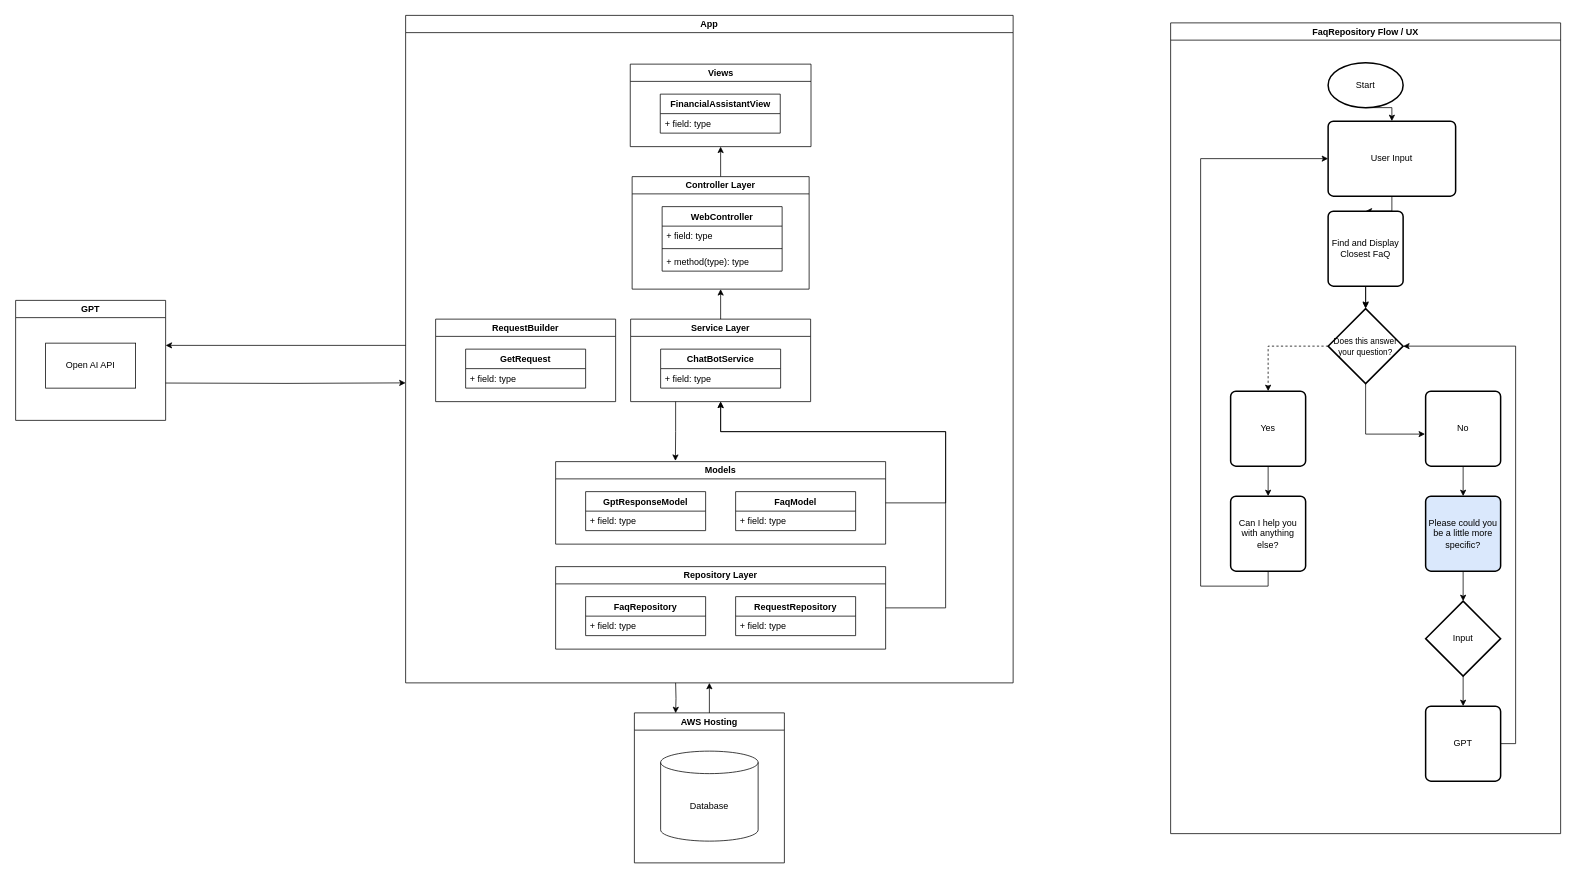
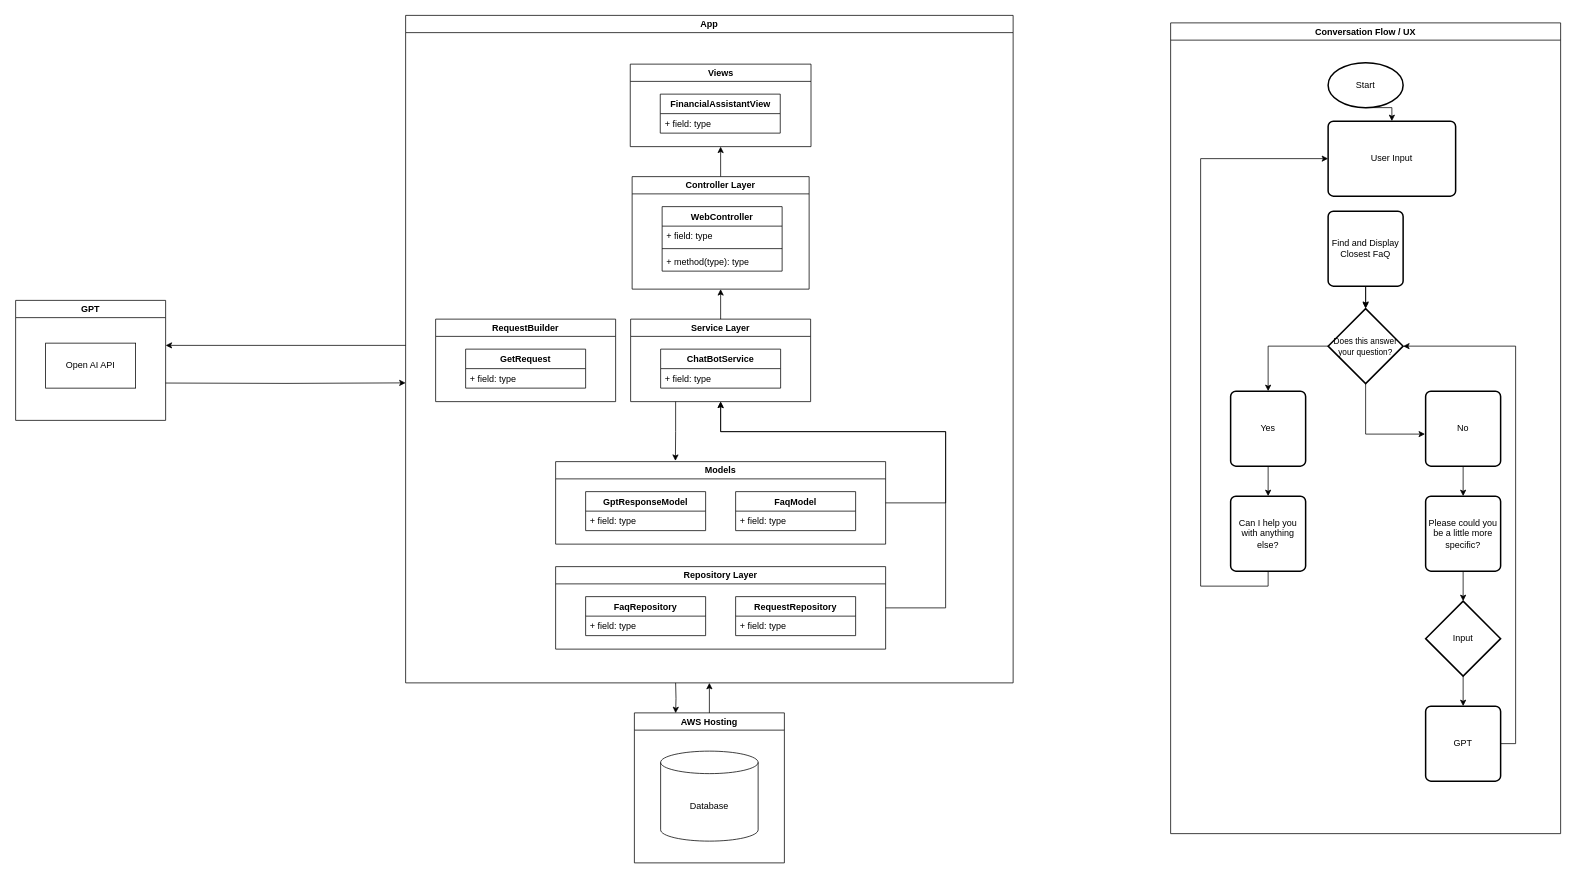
  <mxCell id="0" />
  <mxCell id="1" parent="0" />
  <mxCell id="2" style="edgeStyle=orthogonalEdgeStyle;rounded=0;orthogonalLoop=1;jettySize=auto;html=1;entryX=1;entryY=0.75;entryDx=0;entryDy=0;" edge="1" parent="1"><mxGeometry relative="1" as="geometry"><mxPoint y="460" as="sourcePoint" x="540" /><mxPoint x="220" y="460" as="targetPoint" /></mxGeometry></mxCell>
  <mxCell id="3" style="edgeStyle=orthogonalEdgeStyle;rounded=0;orthogonalLoop=1;jettySize=auto;html=1;entryX=0.275;entryY=0.002;entryDx=0;entryDy=0;entryPerimeter=0;" edge="1" parent="1" target="61"><mxGeometry relative="1" as="geometry"><mxPoint x="900" y="910" as="sourcePoint" /></mxGeometry></mxCell>
  <mxCell id="4" value="App" style="swimlane;whiteSpace=wrap;html=1;" vertex="1" parent="1"><mxGeometry y="20" width="810" height="890" as="geometry" x="540" /></mxCell>
  <mxCell id="5" value="RequestBuilder" style="swimlane;whiteSpace=wrap;html=1;" vertex="1" parent="4"><mxGeometry x="40" y="405" width="240" height="110" as="geometry" /></mxCell>
  <mxCell id="6" value="GetRequest" style="swimlane;fontStyle=1;align=center;verticalAlign=top;childLayout=stackLayout;horizontal=1;startSize=26;horizontalStack=0;resizeParent=1;resizeParentMax=0;resizeLast=0;collapsible=1;marginBottom=0;whiteSpace=wrap;html=1;" vertex="1" parent="5"><mxGeometry x="40" y="40" width="160" height="52" as="geometry" /></mxCell>
  <mxCell id="7" value="+ field: type" style="text;strokeColor=none;fillColor=none;align=left;verticalAlign=top;spacingLeft=4;spacingRight=4;overflow=hidden;rotatable=0;points=[[0,0.5],[1,0.5]];portConstraint=eastwest;whiteSpace=wrap;html=1;" vertex="1" parent="6"><mxGeometry y="26" width="160" height="26" as="geometry" /></mxCell>
  <mxCell id="8" style="edgeStyle=orthogonalEdgeStyle;rounded=0;orthogonalLoop=1;jettySize=auto;html=1;exitX=1;exitY=0.5;exitDx=0;exitDy=0;entryX=0.5;entryY=1;entryDx=0;entryDy=0;" edge="1" parent="4" source="9" target="14"><mxGeometry relative="1" as="geometry"><mxPoint x="720" y="650.529" as="targetPoint" /><Array as="points"><mxPoint x="720" y="650" /><mxPoint x="720" y="555" /><mxPoint x="420" y="555" /></Array></mxGeometry></mxCell>
  <mxCell id="9" value="Models" style="swimlane;whiteSpace=wrap;html=1;" vertex="1" parent="4"><mxGeometry x="200" y="595" width="440" height="110" as="geometry" /></mxCell>
  <mxCell id="10" value="GptResponseModel&lt;div&gt;&lt;br&gt;&lt;/div&gt;" style="swimlane;fontStyle=1;align=center;verticalAlign=top;childLayout=stackLayout;horizontal=1;startSize=26;horizontalStack=0;resizeParent=1;resizeParentMax=0;resizeLast=0;collapsible=1;marginBottom=0;whiteSpace=wrap;html=1;" vertex="1" parent="9"><mxGeometry x="40" y="40" width="160" height="52" as="geometry" /></mxCell>
  <mxCell id="11" value="+ field: type" style="text;strokeColor=none;fillColor=none;align=left;verticalAlign=top;spacingLeft=4;spacingRight=4;overflow=hidden;rotatable=0;points=[[0,0.5],[1,0.5]];portConstraint=eastwest;whiteSpace=wrap;html=1;" vertex="1" parent="10"><mxGeometry y="26" width="160" height="26" as="geometry" /></mxCell>
  <mxCell id="12" value="FaqModel" style="swimlane;fontStyle=1;align=center;verticalAlign=top;childLayout=stackLayout;horizontal=1;startSize=26;horizontalStack=0;resizeParent=1;resizeParentMax=0;resizeLast=0;collapsible=1;marginBottom=0;whiteSpace=wrap;html=1;" vertex="1" parent="9"><mxGeometry x="240" y="40" width="160" height="52" as="geometry" /></mxCell>
  <mxCell id="13" value="+ field: type" style="text;strokeColor=none;fillColor=none;align=left;verticalAlign=top;spacingLeft=4;spacingRight=4;overflow=hidden;rotatable=0;points=[[0,0.5],[1,0.5]];portConstraint=eastwest;whiteSpace=wrap;html=1;" vertex="1" parent="12"><mxGeometry y="26" width="160" height="26" as="geometry" /></mxCell>
  <mxCell id="14" value="Service Layer" style="swimlane;whiteSpace=wrap;html=1;" vertex="1" parent="4"><mxGeometry x="300" y="405" width="240" height="110" as="geometry" /></mxCell>
  <mxCell id="15" value="ChatBotService" style="swimlane;fontStyle=1;align=center;verticalAlign=top;childLayout=stackLayout;horizontal=1;startSize=26;horizontalStack=0;resizeParent=1;resizeParentMax=0;resizeLast=0;collapsible=1;marginBottom=0;whiteSpace=wrap;html=1;" vertex="1" parent="14"><mxGeometry x="40" y="40" width="160" height="52" as="geometry" /></mxCell>
  <mxCell id="16" value="+ field: type" style="text;strokeColor=none;fillColor=none;align=left;verticalAlign=top;spacingLeft=4;spacingRight=4;overflow=hidden;rotatable=0;points=[[0,0.5],[1,0.5]];portConstraint=eastwest;whiteSpace=wrap;html=1;" vertex="1" parent="15"><mxGeometry y="26" width="160" height="26" as="geometry" /></mxCell>
  <mxCell id="17" style="edgeStyle=orthogonalEdgeStyle;rounded=0;orthogonalLoop=1;jettySize=auto;html=1;exitX=0.5;exitY=0;exitDx=0;exitDy=0;entryX=0.5;entryY=1;entryDx=0;entryDy=0;" edge="1" parent="4" source="24" target="29"><mxGeometry relative="1" as="geometry" /></mxCell>
  <mxCell id="18" style="edgeStyle=orthogonalEdgeStyle;rounded=0;orthogonalLoop=1;jettySize=auto;html=1;exitX=1;exitY=0.5;exitDx=0;exitDy=0;entryX=0.5;entryY=1;entryDx=0;entryDy=0;" edge="1" parent="4" source="19" target="14"><mxGeometry relative="1" as="geometry"><Array as="points"><mxPoint x="720" y="790" /><mxPoint x="720" y="555" /><mxPoint x="420" y="555" /></Array></mxGeometry></mxCell>
  <mxCell id="19" value="Repository Layer" style="swimlane;whiteSpace=wrap;html=1;" vertex="1" parent="4"><mxGeometry x="200" y="735" width="440" height="110" as="geometry" /></mxCell>
  <mxCell id="20" value="Faq&lt;span style=&quot;background-color: initial;&quot;&gt;Repository&lt;/span&gt;" style="swimlane;fontStyle=1;align=center;verticalAlign=top;childLayout=stackLayout;horizontal=1;startSize=26;horizontalStack=0;resizeParent=1;resizeParentMax=0;resizeLast=0;collapsible=1;marginBottom=0;whiteSpace=wrap;html=1;" vertex="1" parent="19"><mxGeometry x="40" y="40" width="160" height="52" as="geometry" /></mxCell>
  <mxCell id="21" value="+ field: type" style="text;strokeColor=none;fillColor=none;align=left;verticalAlign=top;spacingLeft=4;spacingRight=4;overflow=hidden;rotatable=0;points=[[0,0.5],[1,0.5]];portConstraint=eastwest;whiteSpace=wrap;html=1;" vertex="1" parent="20"><mxGeometry y="26" width="160" height="26" as="geometry" /></mxCell>
  <mxCell id="22" value="&lt;span style=&quot;background-color: initial;&quot;&gt;RequestRepository&lt;/span&gt;" style="swimlane;fontStyle=1;align=center;verticalAlign=top;childLayout=stackLayout;horizontal=1;startSize=26;horizontalStack=0;resizeParent=1;resizeParentMax=0;resizeLast=0;collapsible=1;marginBottom=0;whiteSpace=wrap;html=1;" vertex="1" parent="19"><mxGeometry x="240" y="40" width="160" height="52" as="geometry" /></mxCell>
  <mxCell id="23" value="+ field: type" style="text;strokeColor=none;fillColor=none;align=left;verticalAlign=top;spacingLeft=4;spacingRight=4;overflow=hidden;rotatable=0;points=[[0,0.5],[1,0.5]];portConstraint=eastwest;whiteSpace=wrap;html=1;" vertex="1" parent="22"><mxGeometry y="26" width="160" height="26" as="geometry" /></mxCell>
  <mxCell id="24" value="Controller Layer" style="swimlane;whiteSpace=wrap;html=1;" vertex="1" parent="4"><mxGeometry x="302" y="215" width="236" height="150" as="geometry" /></mxCell>
  <mxCell id="25" value="WebController" style="swimlane;fontStyle=1;align=center;verticalAlign=top;childLayout=stackLayout;horizontal=1;startSize=26;horizontalStack=0;resizeParent=1;resizeParentMax=0;resizeLast=0;collapsible=1;marginBottom=0;whiteSpace=wrap;html=1;" vertex="1" parent="24"><mxGeometry x="40" y="40" width="160" height="86" as="geometry" /></mxCell>
  <mxCell id="26" value="+ field: type" style="text;strokeColor=none;fillColor=none;align=left;verticalAlign=top;spacingLeft=4;spacingRight=4;overflow=hidden;rotatable=0;points=[[0,0.5],[1,0.5]];portConstraint=eastwest;whiteSpace=wrap;html=1;" vertex="1" parent="25"><mxGeometry y="26" width="160" height="26" as="geometry" /></mxCell>
  <mxCell id="27" value="" style="line;strokeWidth=1;fillColor=none;align=left;verticalAlign=middle;spacingTop=-1;spacingLeft=3;spacingRight=3;rotatable=0;labelPosition=right;points=[];portConstraint=eastwest;strokeColor=inherit;" vertex="1" parent="25"><mxGeometry y="52" width="160" height="8" as="geometry" /></mxCell>
  <mxCell id="28" value="+ method(type): type" style="text;strokeColor=none;fillColor=none;align=left;verticalAlign=top;spacingLeft=4;spacingRight=4;overflow=hidden;rotatable=0;points=[[0,0.5],[1,0.5]];portConstraint=eastwest;whiteSpace=wrap;html=1;" vertex="1" parent="25"><mxGeometry y="60" width="160" height="26" as="geometry" /></mxCell>
  <mxCell id="29" value="Views" style="swimlane;whiteSpace=wrap;html=1;" vertex="1" parent="4"><mxGeometry x="299.5" y="65" width="241" height="110" as="geometry" /></mxCell>
  <mxCell id="30" value="FinancialAssistantView" style="swimlane;fontStyle=1;align=center;verticalAlign=top;childLayout=stackLayout;horizontal=1;startSize=26;horizontalStack=0;resizeParent=1;resizeParentMax=0;resizeLast=0;collapsible=1;marginBottom=0;whiteSpace=wrap;html=1;" vertex="1" parent="29"><mxGeometry x="40" y="40" width="160" height="52" as="geometry" /></mxCell>
  <mxCell id="31" value="+ field: type" style="text;strokeColor=none;fillColor=none;align=left;verticalAlign=top;spacingLeft=4;spacingRight=4;overflow=hidden;rotatable=0;points=[[0,0.5],[1,0.5]];portConstraint=eastwest;whiteSpace=wrap;html=1;" vertex="1" parent="30"><mxGeometry y="26" width="160" height="26" as="geometry" /></mxCell>
  <mxCell id="32" style="edgeStyle=orthogonalEdgeStyle;rounded=0;orthogonalLoop=1;jettySize=auto;html=1;exitX=0.25;exitY=1;exitDx=0;exitDy=0;entryX=0.363;entryY=-0.009;entryDx=0;entryDy=0;entryPerimeter=0;" edge="1" parent="4" source="14" target="9"><mxGeometry relative="1" as="geometry" /></mxCell>
  <mxCell id="33" style="edgeStyle=orthogonalEdgeStyle;rounded=0;orthogonalLoop=1;jettySize=auto;html=1;exitX=0.5;exitY=0;exitDx=0;exitDy=0;entryX=0.5;entryY=1;entryDx=0;entryDy=0;" edge="1" parent="4" source="14" target="24"><mxGeometry relative="1" as="geometry" /></mxCell>
- <mxCell id="34" value="FaqRepository Flow / UX" style="swimlane;whiteSpace=wrap;html=1;" vertex="1" parent="1"><mxGeometry x="1560" y="30" width="520" height="1081" as="geometry" /></mxCell>
+ <mxCell id="34" value="Conversation Flow / UX" style="swimlane;whiteSpace=wrap;html=1;" vertex="1" parent="1"><mxGeometry x="1560" y="30" width="520" height="1081" as="geometry" /></mxCell>
  <mxCell id="35" style="edgeStyle=orthogonalEdgeStyle;rounded=0;orthogonalLoop=1;jettySize=auto;html=1;exitX=0.5;exitY=1;exitDx=0;exitDy=0;exitPerimeter=0;entryX=0.5;entryY=0;entryDx=0;entryDy=0;" edge="1" parent="34" source="36" target="38"><mxGeometry relative="1" as="geometry" /></mxCell>
  <mxCell id="36" value="Start" style="strokeWidth=2;html=1;shape=mxgraph.flowchart.start_1;whiteSpace=wrap;" vertex="1" parent="34"><mxGeometry x="210" y="53" width="100" height="60" as="geometry" /></mxCell>
- <mxCell id="37" style="edgeStyle=orthogonalEdgeStyle;rounded=0;orthogonalLoop=1;jettySize=auto;html=1;exitX=0.5;exitY=1;exitDx=0;exitDy=0;entryX=0.5;entryY=0;entryDx=0;entryDy=0;" edge="1" parent="34" source="38" target="40"><mxGeometry relative="1" as="geometry" /></mxCell>
  <mxCell id="38" value="User Input" style="rounded=1;whiteSpace=wrap;html=1;absoluteArcSize=1;arcSize=14;strokeWidth=2;" vertex="1" parent="34"><mxGeometry x="210" y="131" width="170" height="100" as="geometry" /></mxCell>
  <mxCell id="39" style="edgeStyle=orthogonalEdgeStyle;rounded=0;orthogonalLoop=1;jettySize=auto;html=1;exitX=0.5;exitY=1;exitDx=0;exitDy=0;" edge="1" parent="34" source="40"><mxGeometry relative="1" as="geometry"><mxPoint x="260" y="380" as="targetPoint" /></mxGeometry></mxCell>
  <mxCell id="40" value="Find and Display Closest FaQ" style="rounded=1;whiteSpace=wrap;html=1;absoluteArcSize=1;arcSize=14;strokeWidth=2;" vertex="1" parent="34"><mxGeometry x="210" y="251" width="100" height="100" as="geometry" /></mxCell>
- <mxCell id="41" style="edgeStyle=orthogonalEdgeStyle;rounded=0;orthogonalLoop=1;jettySize=auto;html=1;exitX=0;exitY=0.5;exitDx=0;exitDy=0;exitPerimeter=0;entryX=0.5;entryY=0;entryDx=0;entryDy=0;dashed=1;" edge="1" parent="34" source="42" target="44"><mxGeometry relative="1" as="geometry" /></mxCell>
+ <mxCell id="41" style="edgeStyle=orthogonalEdgeStyle;rounded=0;orthogonalLoop=1;jettySize=auto;html=1;exitX=0;exitY=0.5;exitDx=0;exitDy=0;exitPerimeter=0;entryX=0.5;entryY=0;entryDx=0;entryDy=0;" edge="1" parent="34" source="42" target="44"><mxGeometry relative="1" as="geometry" /></mxCell>
  <mxCell id="42" value="&lt;font style=&quot;font-size: 11px;&quot;&gt;Does this answer your question?&lt;/font&gt;" style="strokeWidth=2;html=1;shape=mxgraph.flowchart.decision;whiteSpace=wrap;" vertex="1" parent="34"><mxGeometry x="210" y="381" width="100" height="100" as="geometry" /></mxCell>
  <mxCell id="43" style="edgeStyle=orthogonalEdgeStyle;rounded=0;orthogonalLoop=1;jettySize=auto;html=1;exitX=0.5;exitY=1;exitDx=0;exitDy=0;" edge="1" parent="34" source="44" target="45"><mxGeometry relative="1" as="geometry" /></mxCell>
  <mxCell id="44" value="Yes" style="rounded=1;whiteSpace=wrap;html=1;absoluteArcSize=1;arcSize=14;strokeWidth=2;" vertex="1" parent="34"><mxGeometry x="80" y="491" width="100" height="100" as="geometry" /></mxCell>
  <mxCell id="45" value="Can I help you with anything else?" style="rounded=1;whiteSpace=wrap;html=1;absoluteArcSize=1;arcSize=14;strokeWidth=2;" vertex="1" parent="34"><mxGeometry x="80" y="631" width="100" height="100" as="geometry" /></mxCell>
  <mxCell id="46" style="edgeStyle=orthogonalEdgeStyle;rounded=0;orthogonalLoop=1;jettySize=auto;html=1;exitX=0.5;exitY=1;exitDx=0;exitDy=0;entryX=0;entryY=0.5;entryDx=0;entryDy=0;" edge="1" parent="34" source="45" target="38"><mxGeometry relative="1" as="geometry"><Array as="points"><mxPoint x="130" y="751" /><mxPoint x="40" y="751" /><mxPoint x="40" y="181" /></Array></mxGeometry></mxCell>
  <mxCell id="47" style="edgeStyle=orthogonalEdgeStyle;rounded=0;orthogonalLoop=1;jettySize=auto;html=1;exitX=0.5;exitY=1;exitDx=0;exitDy=0;entryX=0.5;entryY=0;entryDx=0;entryDy=0;" edge="1" parent="34" source="56" target="49"><mxGeometry relative="1" as="geometry" /></mxCell>
  <mxCell id="48" style="edgeStyle=orthogonalEdgeStyle;rounded=0;orthogonalLoop=1;jettySize=auto;html=1;exitX=0.5;exitY=1;exitDx=0;exitDy=0;entryX=0.5;entryY=0;entryDx=0;entryDy=0;" edge="1" parent="34" source="49" target="51"><mxGeometry relative="1" as="geometry" /></mxCell>
- <mxCell id="49" value="Please could you be a little more specific?" style="rounded=1;whiteSpace=wrap;html=1;absoluteArcSize=1;arcSize=14;strokeWidth=2;fillColor=#dae8fc;" vertex="1" parent="34"><mxGeometry x="340" y="631" width="100" height="100" as="geometry" /></mxCell>
+ <mxCell id="49" value="Please could you be a little more specific?" style="rounded=1;whiteSpace=wrap;html=1;absoluteArcSize=1;arcSize=14;strokeWidth=2;" vertex="1" parent="34"><mxGeometry x="340" y="631" width="100" height="100" as="geometry" /></mxCell>
  <mxCell id="50" style="edgeStyle=orthogonalEdgeStyle;rounded=0;orthogonalLoop=1;jettySize=auto;html=1;exitX=0.5;exitY=1;exitDx=0;exitDy=0;entryX=0.5;entryY=0;entryDx=0;entryDy=0;" edge="1" parent="34" source="51" target="52"><mxGeometry relative="1" as="geometry" /></mxCell>
  <mxCell id="51" value="Input" style="rhombus;whiteSpace=wrap;html=1;absoluteArcSize=1;arcSize=14;strokeWidth=2;" vertex="1" parent="34"><mxGeometry x="340" y="771" width="100" height="100" as="geometry" /></mxCell>
  <mxCell id="52" value="GPT" style="rounded=1;whiteSpace=wrap;html=1;absoluteArcSize=1;arcSize=14;strokeWidth=2;" vertex="1" parent="34"><mxGeometry x="340" y="911" width="100" height="100" as="geometry" /></mxCell>
  <mxCell id="53" style="edgeStyle=orthogonalEdgeStyle;rounded=0;orthogonalLoop=1;jettySize=auto;html=1;exitX=1;exitY=0.5;exitDx=0;exitDy=0;entryX=1;entryY=0.5;entryDx=0;entryDy=0;entryPerimeter=0;" edge="1" parent="34" source="52" target="42"><mxGeometry relative="1" as="geometry" /></mxCell>
  <mxCell id="54" style="edgeStyle=orthogonalEdgeStyle;rounded=0;orthogonalLoop=1;jettySize=auto;html=1;exitX=0.5;exitY=1;exitDx=0;exitDy=0;entryX=0.5;entryY=0;entryDx=0;entryDy=0;entryPerimeter=0;" edge="1" parent="34" source="40" target="42"><mxGeometry relative="1" as="geometry" /></mxCell>
  <mxCell id="55" style="edgeStyle=orthogonalEdgeStyle;rounded=0;orthogonalLoop=1;jettySize=auto;html=1;exitX=0.5;exitY=1;exitDx=0;exitDy=0;exitPerimeter=0;entryX=-0.008;entryY=0.573;entryDx=0;entryDy=0;entryPerimeter=0;" edge="1" parent="34" source="42" target="56"><mxGeometry relative="1" as="geometry" /></mxCell>
  <mxCell id="56" value="No" style="rounded=1;whiteSpace=wrap;html=1;absoluteArcSize=1;arcSize=14;strokeWidth=2;" vertex="1" parent="34"><mxGeometry x="340" y="491" width="100" height="100" as="geometry" /></mxCell>
  <mxCell id="57" style="edgeStyle=orthogonalEdgeStyle;rounded=0;orthogonalLoop=1;jettySize=auto;html=1;exitX=1;exitY=0.25;exitDx=0;exitDy=0;" edge="1" parent="1"><mxGeometry relative="1" as="geometry"><mxPoint y="509.998" as="targetPoint" x="540" /><mxPoint x="220" y="510.22" as="sourcePoint" /></mxGeometry></mxCell>
  <mxCell id="58" value="GPT" style="swimlane;whiteSpace=wrap;html=1;" vertex="1" parent="1"><mxGeometry x="20" y="400" width="200" height="160" as="geometry" /></mxCell>
  <mxCell id="59" value="Open AI API" style="whiteSpace=wrap;html=1;" vertex="1" parent="58"><mxGeometry x="40" y="57" width="120" height="60" as="geometry" /></mxCell>
  <mxCell id="60" style="edgeStyle=orthogonalEdgeStyle;rounded=0;orthogonalLoop=1;jettySize=auto;html=1;exitX=0.5;exitY=0;exitDx=0;exitDy=0;entryX=0.5;entryY=1;entryDx=0;entryDy=0;" edge="1" parent="1" source="61" target="4"><mxGeometry relative="1" as="geometry" /></mxCell>
  <mxCell id="61" value="AWS Hosting" style="swimlane;whiteSpace=wrap;html=1;" vertex="1" parent="1"><mxGeometry x="845" y="950" width="200" height="200" as="geometry" /></mxCell>
  <mxCell id="62" value="Database" style="shape=cylinder3;whiteSpace=wrap;html=1;boundedLbl=1;backgroundOutline=1;size=15;" vertex="1" parent="61"><mxGeometry x="35" y="51" width="130" height="120" as="geometry" /></mxCell>
